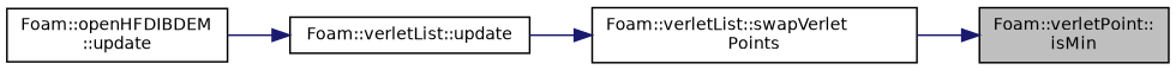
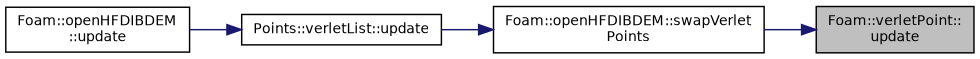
  digraph {
    rankdir=RL
    node [color=black fillcolor=white fontname=Helvetica fontsize=10 shape=record style=filled]
    edge [color=midnightblue dir=back fontname=Helvetica fontsize=10 labelfontname=Helvetica labelfontsize=10 style=solid]
-   n1 [fillcolor=grey75 fontcolor=black height=0.2 label="Foam::verletPoint::\lisMin" width=0.4]
-   n2 [height=0.2 label="Foam::verletList::swapVerlet\lPoints" width=0.4]
-   n3 [height=0.2 label="Foam::verletList::update" width=0.4]
+   n1 [fillcolor=grey75 fontcolor=black height=0.2 label="Foam::verletPoint::\lupdate" width=0.4]
+   n2 [height=0.2 label="Foam::openHFDIBDEM::swapVerlet\lPoints" width=0.4]
+   n3 [height=0.2 label="Points::verletList::update" width=0.4]
    n4 [height=0.2 label="Foam::openHFDIBDEM\l::update" width=0.4]
    n1 -> n2
    n2 -> n3
    n3 -> n4
  }
